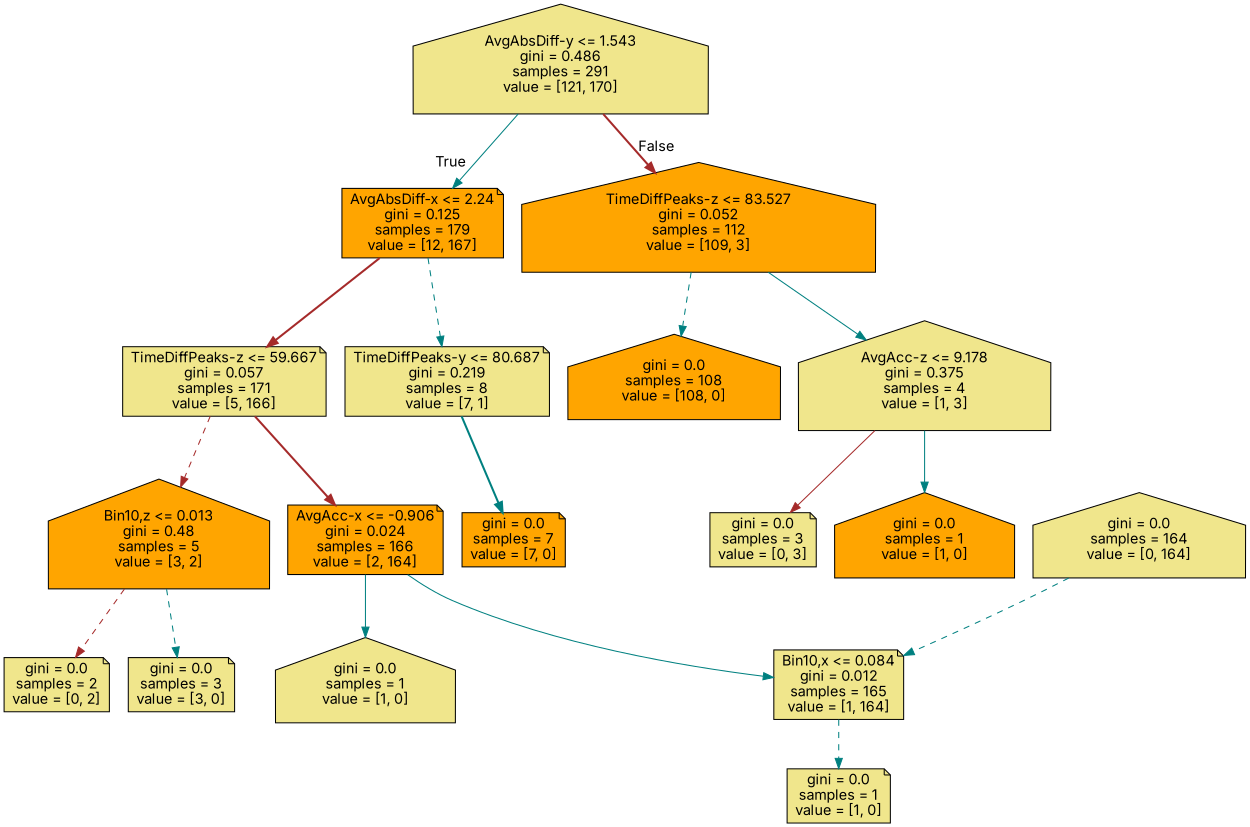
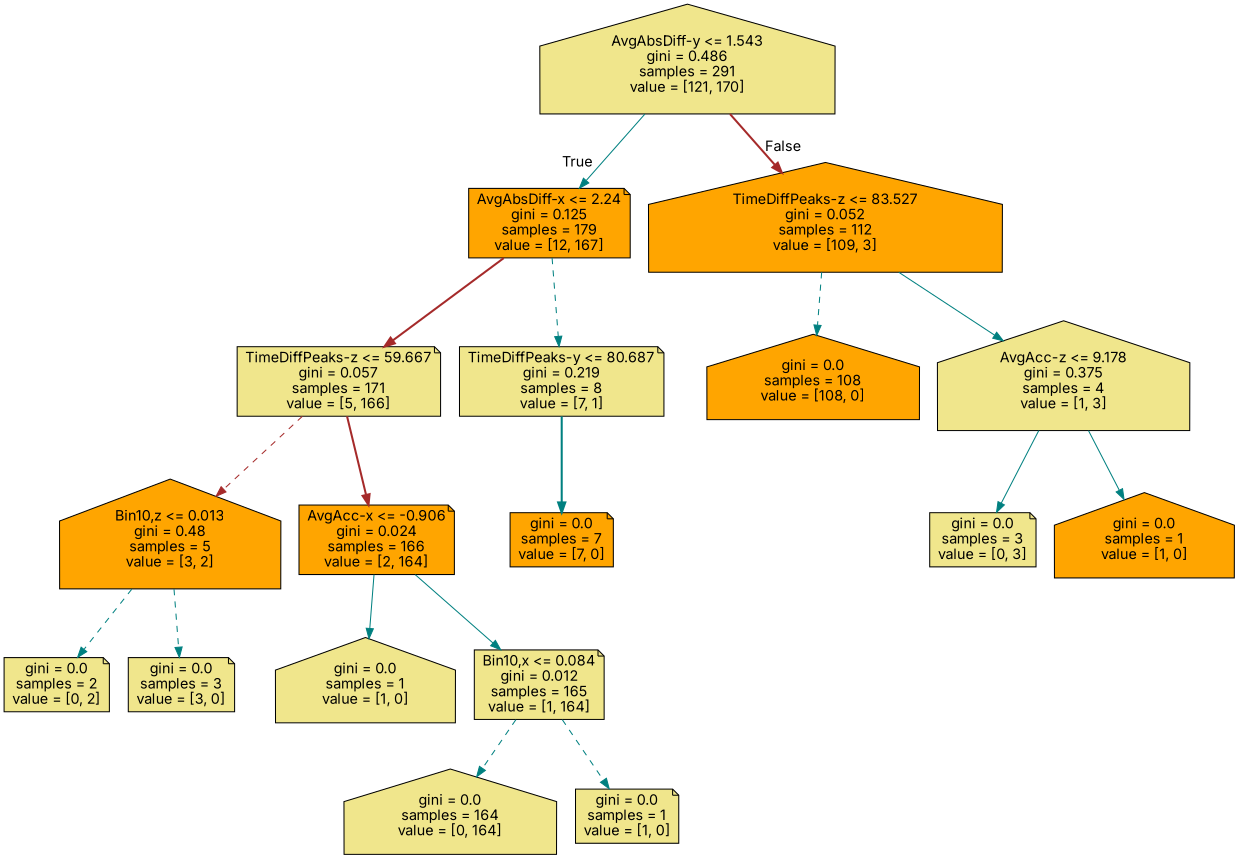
  digraph {
    fontname=Inter
    node [fillcolor=khaki fontname=Inter shape=note style=filled]
    edge [color=teal fontname=Inter style=dashed]
    n1 [label="AvgAbsDiff-y <= 1.543\ngini = 0.486\nsamples = 291\nvalue = [121, 170]" shape=house]
    n2 [fillcolor=orange label="AvgAbsDiff-x <= 2.24\ngini = 0.125\nsamples = 179\nvalue = [12, 167]"]
    n3 [fillcolor=orange label="TimeDiffPeaks-z <= 83.527\ngini = 0.052\nsamples = 112\nvalue = [109, 3]" shape=house]
    n4 [label="TimeDiffPeaks-z <= 59.667\ngini = 0.057\nsamples = 171\nvalue = [5, 166]"]
    n5 [label="TimeDiffPeaks-y <= 80.687\ngini = 0.219\nsamples = 8\nvalue = [7, 1]"]
    n6 [fillcolor=orange label="gini = 0.0\nsamples = 108\nvalue = [108, 0]" shape=house]
    n7 [label="AvgAcc-z <= 9.178\ngini = 0.375\nsamples = 4\nvalue = [1, 3]" shape=house]
    n8 [fillcolor=orange label="Bin10,z <= 0.013\ngini = 0.48\nsamples = 5\nvalue = [3, 2]" shape=house]
    n9 [fillcolor=orange label="AvgAcc-x <= -0.906\ngini = 0.024\nsamples = 166\nvalue = [2, 164]"]
    n10 [fillcolor=orange label="gini = 0.0\nsamples = 7\nvalue = [7, 0]"]
    n11 [label="gini = 0.0\nsamples = 2\nvalue = [0, 2]"]
    n12 [label="gini = 0.0\nsamples = 3\nvalue = [3, 0]"]
    n13 [label="gini = 0.0\nsamples = 1\nvalue = [1, 0]" shape=house]
    n14 [label="Bin10,x <= 0.084\ngini = 0.012\nsamples = 165\nvalue = [1, 164]"]
    n15 [label="gini = 0.0\nsamples = 164\nvalue = [0, 164]" shape=house]
    n16 [label="gini = 0.0\nsamples = 1\nvalue = [1, 0]"]
    n17 [label="gini = 0.0\nsamples = 3\nvalue = [0, 3]"]
    n18 [fillcolor=orange label="gini = 0.0\nsamples = 1\nvalue = [1, 0]" shape=house]
    n1 -> n2 [headlabel=True labelangle=45 labeldistance=2.5 style=solid]
    n1 -> n3 [color=brown headlabel=False labelangle=-45 labeldistance=2.5 style=bold]
    n2 -> n4 [color=brown style=bold]
    n2 -> n5
    n3 -> n6
    n3 -> n7 [style=solid]
    n4 -> n8 [color=brown]
    n4 -> n9 [color=brown style=bold]
    n5 -> n10 [style=bold]
-   n7 -> n17 [color=brown style=solid]
+   n7 -> n17 [style=solid]
    n7 -> n18 [style=solid]
-   n8 -> n11 [color=brown]
+   n8 -> n11
    n8 -> n12
    n9 -> n13 [style=solid]
    n9 -> n14 [style=solid]
-   n15 -> n14
+   n14 -> n15
    n14 -> n16
  }
